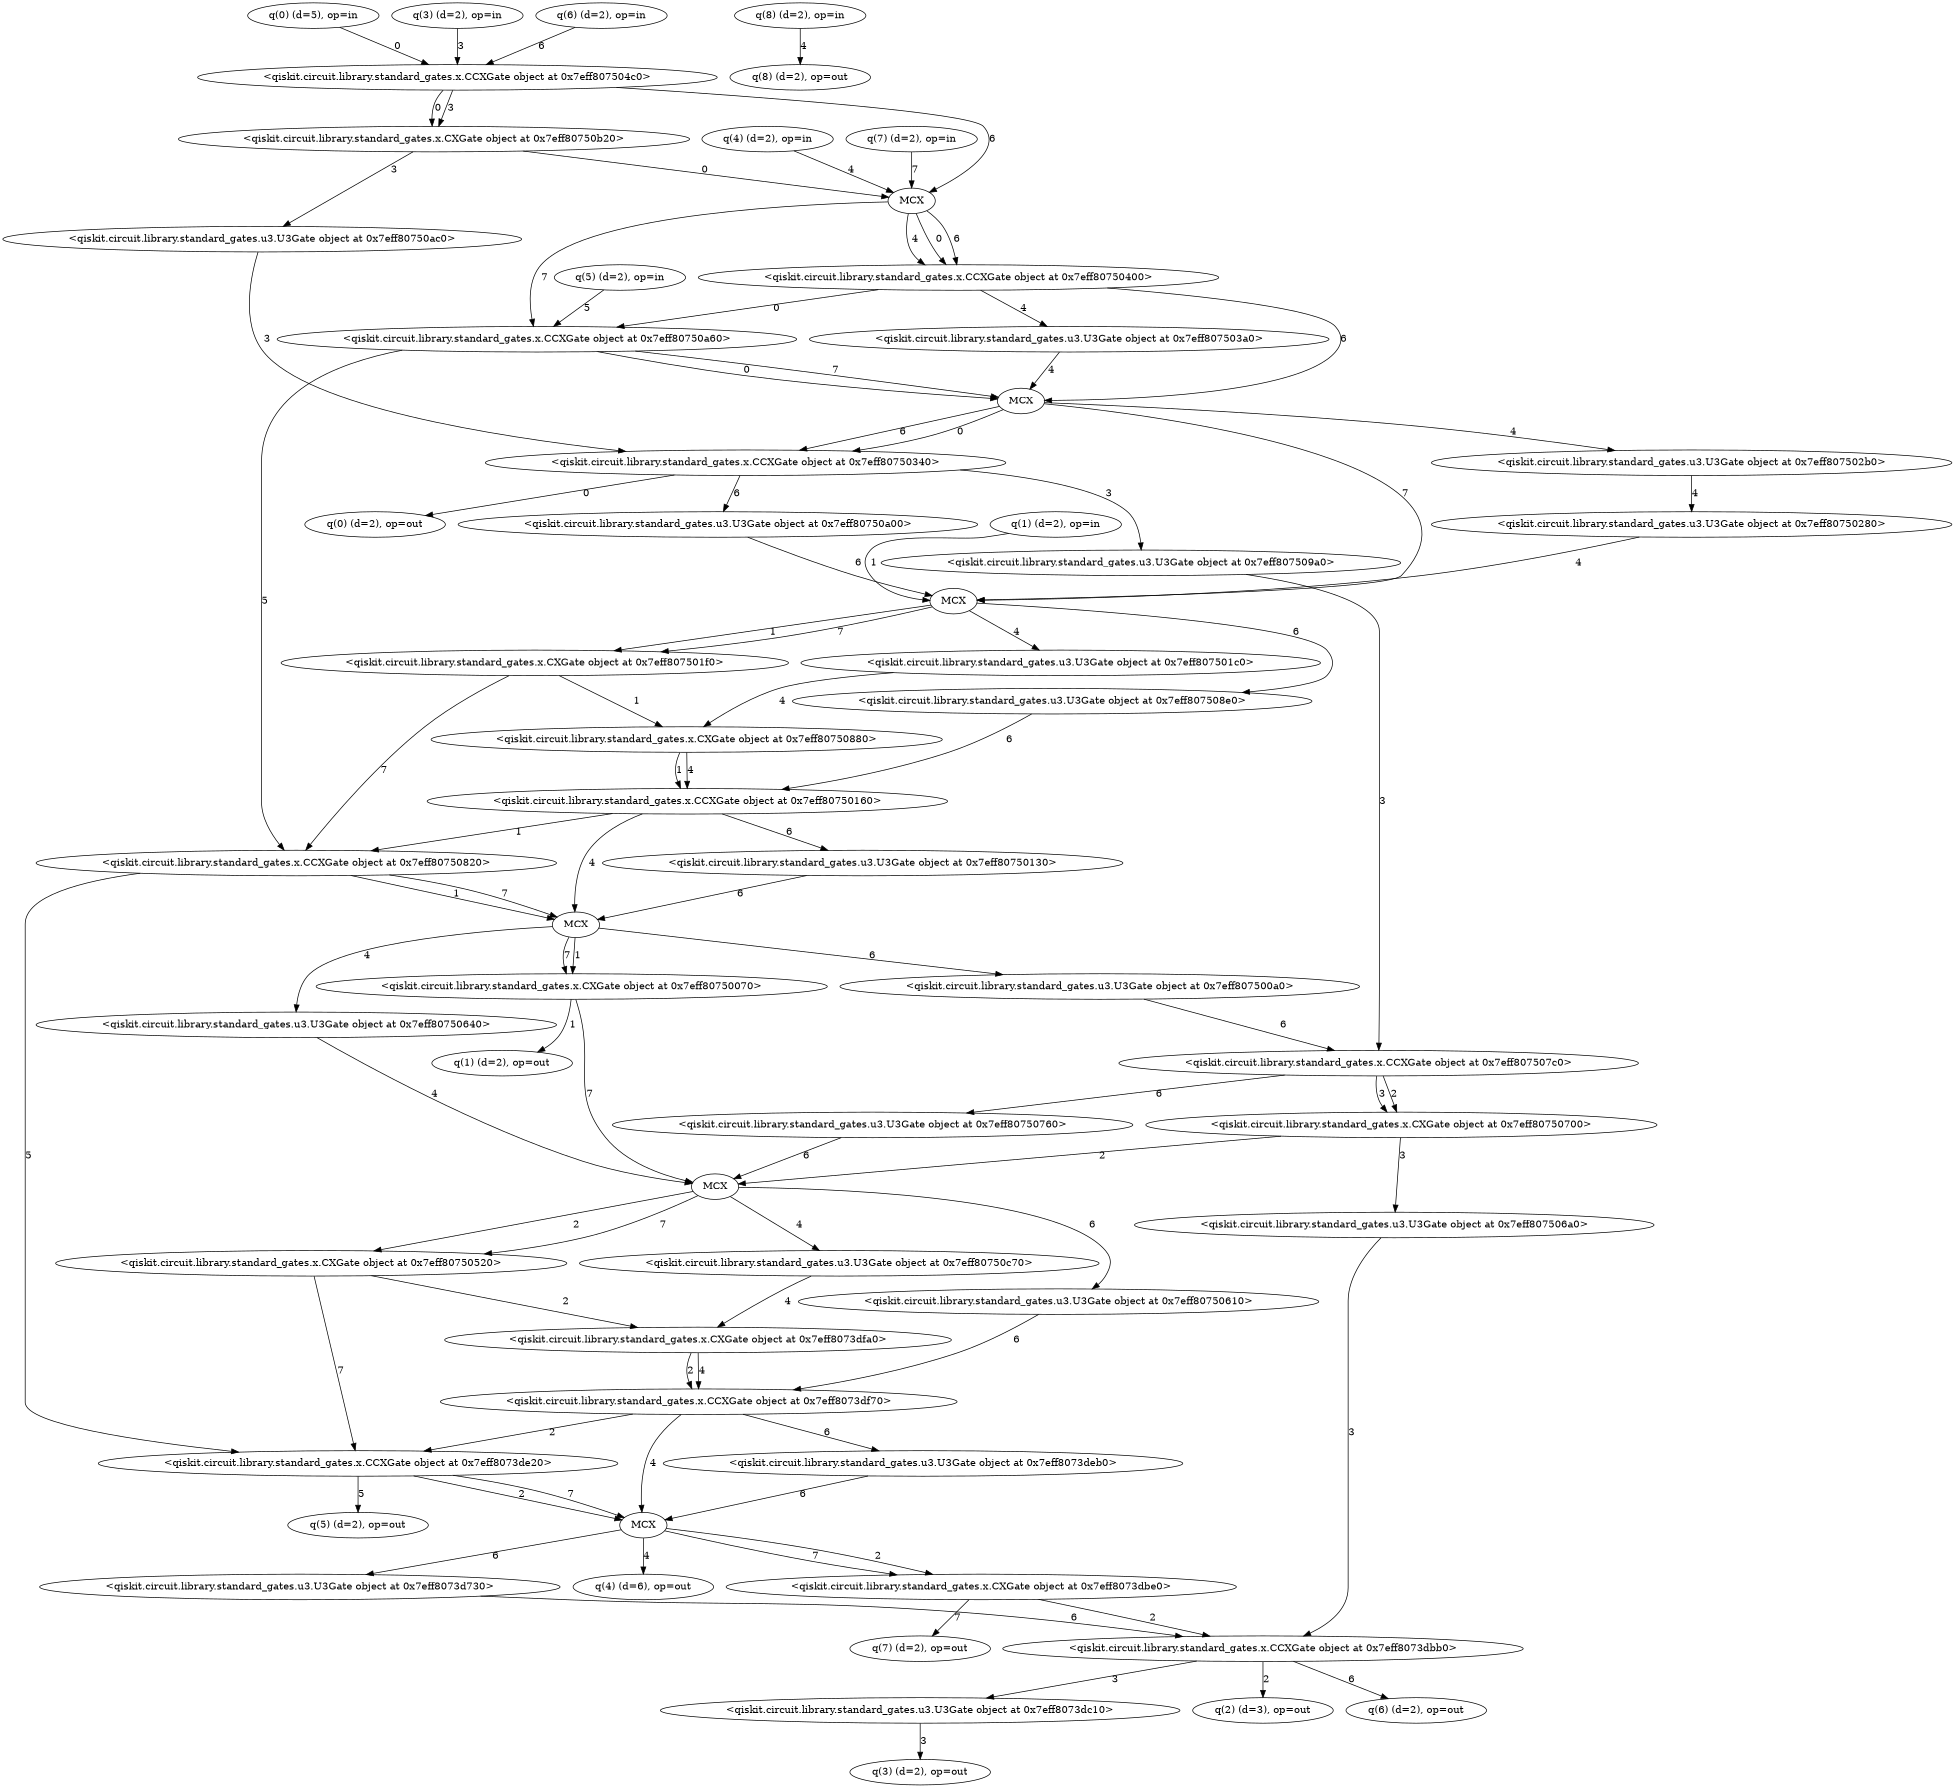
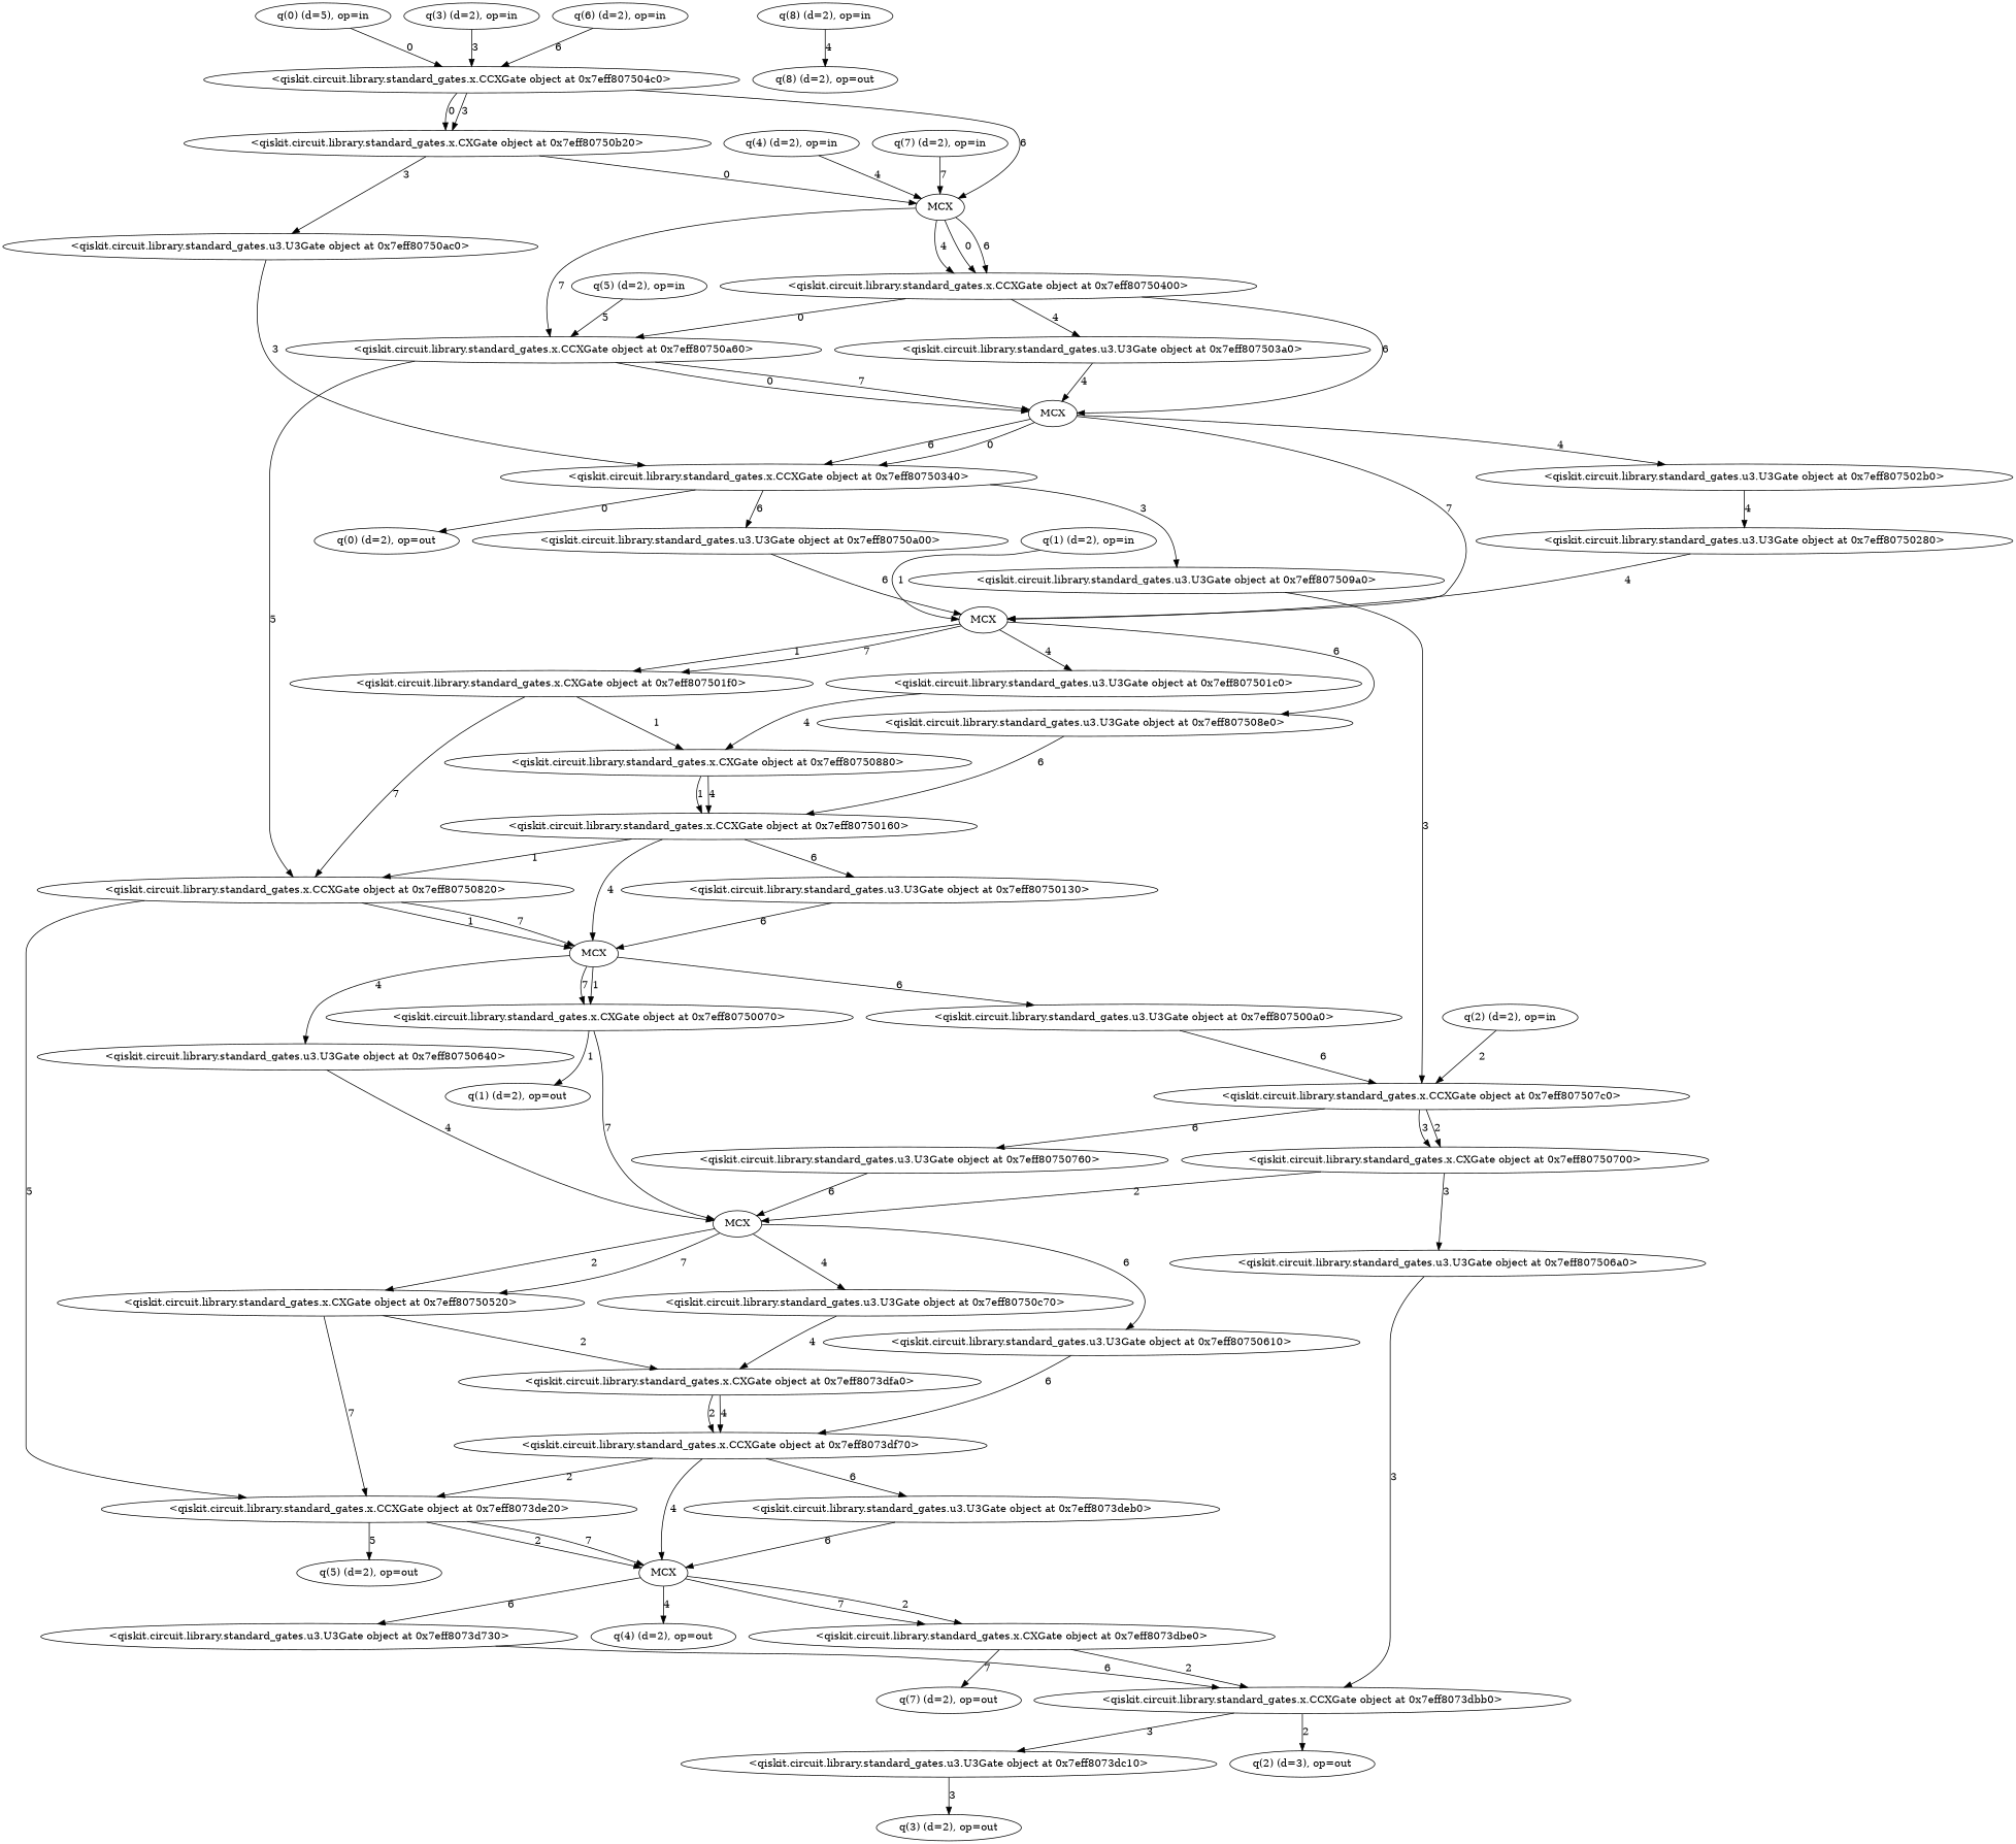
  digraph {
    node [matrix="[[0, 1], [1, 0]]" qubits=6]
    n1 [ancilla=false label="q(0) (d=5), op=in" matrix=None qubits=0]
    n2 [label="<qiskit.circuit.library.standard_gates.x.CCXGate object at 0x7eff807504c0>" qubits="0,3,6"]
    n3 [label=MCX qubits="0,4,6,7"]
    n4 [label="<qiskit.circuit.library.standard_gates.x.CXGate object at 0x7eff80750b20>" qubits="0,3"]
    n5 [ancilla=false label="q(1) (d=2), op=in" matrix=None qubits=1]
    n6 [label=MCX qubits="1,4,6,7"]
    n7 [label="<qiskit.circuit.library.standard_gates.u3.U3Gate object at 0x7eff807508e0>"]
    n8 [label="<qiskit.circuit.library.standard_gates.x.CXGate object at 0x7eff807501f0>" qubits="1,7"]
    n9 [label="<qiskit.circuit.library.standard_gates.u3.U3Gate object at 0x7eff807501c0>" qubits=4]
+   n10 [ancilla=false label="q(2) (d=2), op=in" matrix=None qubits=2]
    n11 [label="<qiskit.circuit.library.standard_gates.x.CCXGate object at 0x7eff807507c0>" qubits="2,3,6"]
    n12 [label="<qiskit.circuit.library.standard_gates.u3.U3Gate object at 0x7eff80750760>"]
    n13 [label="<qiskit.circuit.library.standard_gates.x.CXGate object at 0x7eff80750700>" qubits="2,3"]
    n14 [ancilla=false label="q(3) (d=2), op=in" matrix=None qubits=3]
    n15 [ancilla=false label="q(4) (d=2), op=in" matrix=None qubits=4]
    n16 [label="<qiskit.circuit.library.standard_gates.x.CCXGate object at 0x7eff80750a60>" qubits="0,7,5"]
    n17 [label="<qiskit.circuit.library.standard_gates.x.CCXGate object at 0x7eff80750400>" qubits="0,6,4"]
    n18 [ancilla=false label="q(5) (d=2), op=in" matrix=None qubits=5]
    n19 [label=MCX qubits="0,4,6,7"]
    n20 [label="<qiskit.circuit.library.standard_gates.x.CCXGate object at 0x7eff80750820>" qubits="1,7,5"]
    n21 [ancilla=true label="q(6) (d=2), op=in" matrix=None]
    n22 [ancilla=true label="q(7) (d=2), op=in" matrix=None qubits=7]
    n23 [ancilla=false label="q(8) (d=2), op=in" matrix=None qubits=8]
    n24 [ancilla=false label="q(8) (d=2), op=out" matrix=None qubits=8]
    n25 [label="<qiskit.circuit.library.standard_gates.u3.U3Gate object at 0x7eff80750ac0>" qubits=3]
    n26 [label="<qiskit.circuit.library.standard_gates.x.CCXGate object at 0x7eff80750340>" qubits="0,3,6"]
    n27 [label="<qiskit.circuit.library.standard_gates.u3.U3Gate object at 0x7eff80750a00>"]
    n28 [label="<qiskit.circuit.library.standard_gates.u3.U3Gate object at 0x7eff807509a0>" qubits=3]
    n29 [ancilla=false label="q(0) (d=2), op=out" matrix=None qubits=0]
    n30 [label="<qiskit.circuit.library.standard_gates.u3.U3Gate object at 0x7eff807503a0>" qubits=4]
    n31 [label="<qiskit.circuit.library.standard_gates.u3.U3Gate object at 0x7eff807502b0>" qubits=4]
    n32 [label=MCX qubits="1,4,6,7"]
    n33 [label="<qiskit.circuit.library.standard_gates.x.CCXGate object at 0x7eff8073de20>" qubits="2,7,5"]
    n34 [label="<qiskit.circuit.library.standard_gates.u3.U3Gate object at 0x7eff80750280>" qubits=4]
    n35 [label="<qiskit.circuit.library.standard_gates.x.CCXGate object at 0x7eff80750160>" qubits="1,6,4"]
    n36 [label="<qiskit.circuit.library.standard_gates.x.CXGate object at 0x7eff80750880>" qubits="1,4"]
    n37 [label="<qiskit.circuit.library.standard_gates.u3.U3Gate object at 0x7eff80750130>"]
    n38 [label="<qiskit.circuit.library.standard_gates.u3.U3Gate object at 0x7eff807500a0>"]
    n39 [label="<qiskit.circuit.library.standard_gates.x.CXGate object at 0x7eff80750070>" qubits="1,7"]
    n40 [label="<qiskit.circuit.library.standard_gates.u3.U3Gate object at 0x7eff80750640>" qubits=4]
    n41 [label=MCX qubits="2,4,6,7"]
    n42 [ancilla=false label="q(5) (d=2), op=out" matrix=None qubits=5]
    n43 [label=MCX qubits="2,4,6,7"]
    n44 [ancilla=false label="q(1) (d=2), op=out" matrix=None qubits=1]
    n45 [label="<qiskit.circuit.library.standard_gates.u3.U3Gate object at 0x7eff80750610>"]
    n46 [label="<qiskit.circuit.library.standard_gates.x.CXGate object at 0x7eff80750520>" qubits="2,7"]
    n47 [label="<qiskit.circuit.library.standard_gates.u3.U3Gate object at 0x7eff80750c70>" qubits=4]
    n48 [label="<qiskit.circuit.library.standard_gates.u3.U3Gate object at 0x7eff807506a0>" qubits=3]
    n49 [label="<qiskit.circuit.library.standard_gates.x.CCXGate object at 0x7eff8073dbb0>" qubits="2,3,6"]
    n50 [label="<qiskit.circuit.library.standard_gates.u3.U3Gate object at 0x7eff8073dc10>" qubits=3]
    n51 [ancilla=false label="q(2) (d=3), op=out" matrix=None qubits=2]
-   n52 [ancilla=true label="q(6) (d=2), op=out" matrix=None]
    n53 [label="<qiskit.circuit.library.standard_gates.x.CCXGate object at 0x7eff8073df70>" qubits="2,6,4"]
    n54 [label="<qiskit.circuit.library.standard_gates.x.CXGate object at 0x7eff8073dfa0>" qubits="2,4"]
    n55 [label="<qiskit.circuit.library.standard_gates.u3.U3Gate object at 0x7eff8073deb0>"]
    n56 [label="<qiskit.circuit.library.standard_gates.u3.U3Gate object at 0x7eff8073d730>"]
    n57 [label="<qiskit.circuit.library.standard_gates.x.CXGate object at 0x7eff8073dbe0>" qubits="2,7"]
-   n58 [ancilla=false label="q(4) (d=6), op=out" matrix=None qubits=4]
+   n58 [ancilla=false label="q(4) (d=2), op=out" matrix=None qubits=4]
    n59 [ancilla=true label="q(7) (d=2), op=out" matrix=None qubits=7]
    n60 [ancilla=false label="q(3) (d=2), op=out" matrix=None qubits=3]
    n1 -> n2 [label=0]
    n2 -> n3 [label=6]
    n2 -> n4 [label=0]
    n2 -> n4 [label=3]
    n3 -> n16 [label=7]
    n3 -> n17 [label=0]
    n3 -> n17 [label=6]
    n3 -> n17 [label=4]
    n4 -> n3 [label=0]
    n4 -> n25 [label=3]
    n5 -> n6 [label=1]
    n6 -> n7 [label=6]
    n6 -> n8 [label=1]
    n6 -> n8 [label=7]
    n6 -> n9 [label=4]
    n7 -> n35 [label=6]
    n8 -> n20 [label=7]
    n8 -> n36 [label=1]
    n9 -> n36 [label=4]
+   n10 -> n11 [label=2]
    n11 -> n12 [label=6]
    n11 -> n13 [label=2]
    n11 -> n13 [label=3]
    n12 -> n43 [label=6]
    n13 -> n43 [label=2]
    n13 -> n48 [label=3]
    n14 -> n2 [label=3]
    n15 -> n3 [label=4]
    n16 -> n19 [label=0]
    n16 -> n19 [label=7]
    n16 -> n20 [label=5]
    n17 -> n16 [label=0]
    n17 -> n19 [label=6]
    n17 -> n30 [label=4]
    n18 -> n16 [label=5]
    n19 -> n6 [label=7]
    n19 -> n26 [label=0]
    n19 -> n26 [label=6]
    n19 -> n31 [label=4]
    n20 -> n32 [label=1]
    n20 -> n32 [label=7]
    n20 -> n33 [label=5]
    n21 -> n2 [label=6]
    n22 -> n3 [label=7]
    n23 -> n24 [label=4]
    n25 -> n26 [label=3]
    n26 -> n27 [label=6]
    n26 -> n28 [label=3]
    n26 -> n29 [label=0]
    n27 -> n6 [label=6]
    n28 -> n11 [label=3]
    n30 -> n19 [label=4]
    n31 -> n34 [label=4]
    n32 -> n38 [label=6]
    n32 -> n39 [label=1]
    n32 -> n39 [label=7]
    n32 -> n40 [label=4]
    n33 -> n41 [label=2]
    n33 -> n41 [label=7]
    n33 -> n42 [label=5]
    n34 -> n6 [label=4]
    n35 -> n20 [label=1]
    n35 -> n32 [label=4]
    n35 -> n37 [label=6]
    n36 -> n35 [label=1]
    n36 -> n35 [label=4]
    n37 -> n32 [label=6]
    n38 -> n11 [label=6]
    n39 -> n43 [label=7]
    n39 -> n44 [label=1]
    n40 -> n43 [label=4]
    n41 -> n56 [label=6]
    n41 -> n57 [label=2]
    n41 -> n57 [label=7]
    n41 -> n58 [label=4]
    n43 -> n45 [label=6]
    n43 -> n46 [label=2]
    n43 -> n46 [label=7]
    n43 -> n47 [label=4]
    n45 -> n53 [label=6]
    n46 -> n33 [label=7]
    n46 -> n54 [label=2]
    n47 -> n54 [label=4]
    n48 -> n49 [label=3]
    n49 -> n50 [label=3]
    n49 -> n51 [label=2]
-   n49 -> n52 [label=6]
    n50 -> n60 [label=3]
    n53 -> n33 [label=2]
    n53 -> n41 [label=4]
    n53 -> n55 [label=6]
    n54 -> n53 [label=2]
    n54 -> n53 [label=4]
    n55 -> n41 [label=6]
    n56 -> n49 [label=6]
    n57 -> n49 [label=2]
    n57 -> n59 [label=7]
  }
